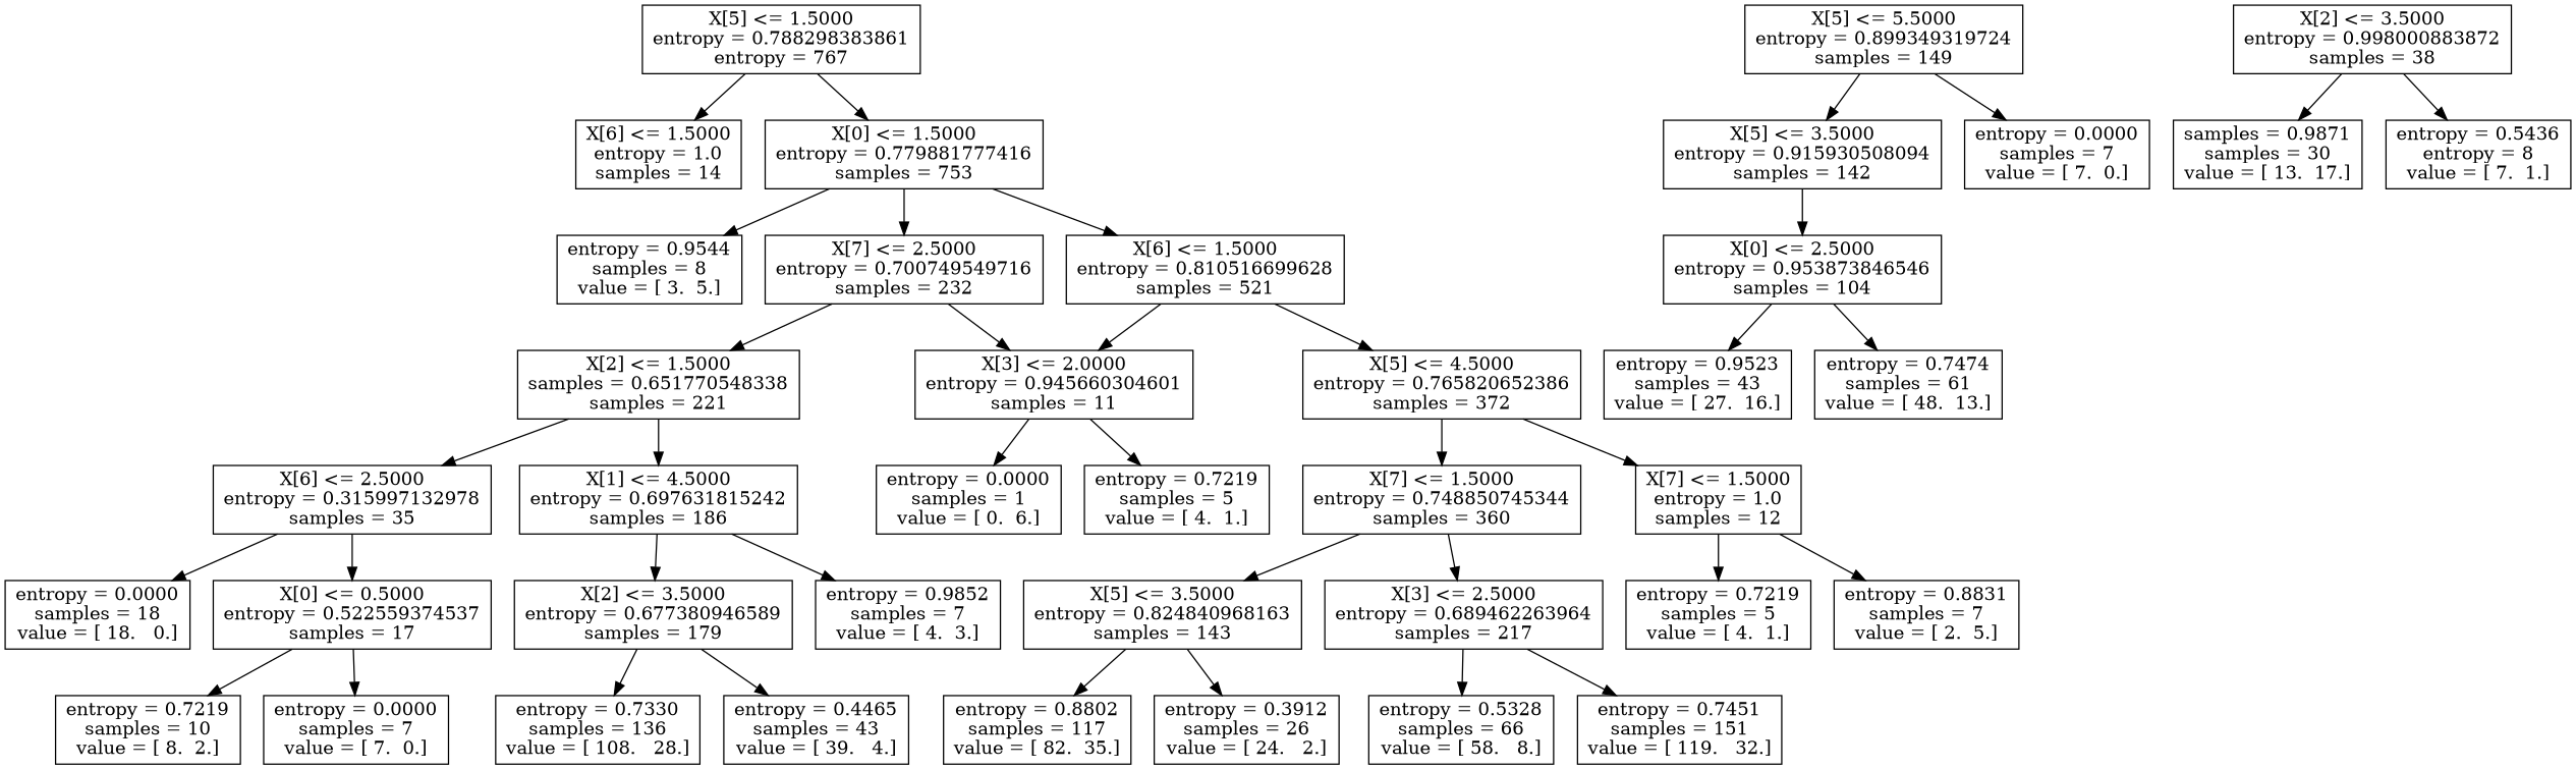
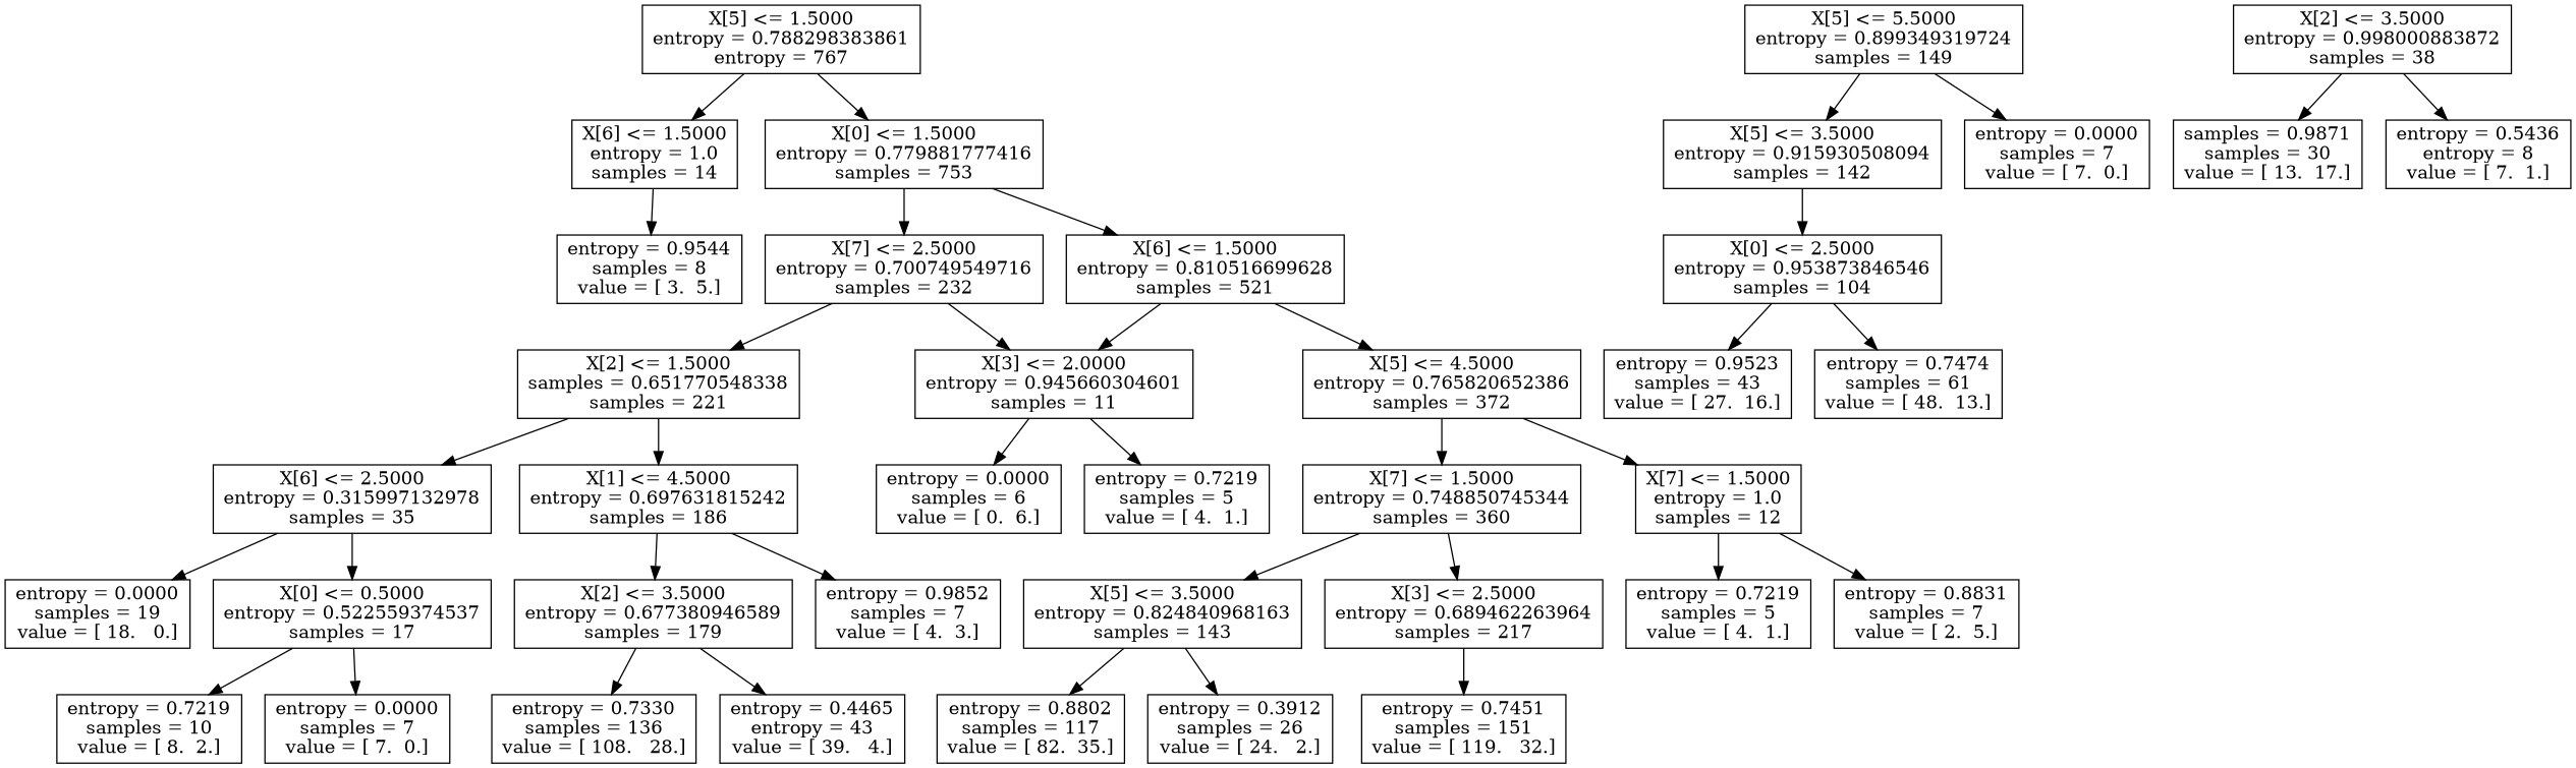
  digraph {
    node [shape=box]
    n1 [label="X[5] <= 1.5000\nentropy = 0.788298383861\nentropy = 767"]
    n2 [label="X[6] <= 1.5000\nentropy = 1.0\nsamples = 14"]
    n3 [label="X[0] <= 1.5000\nentropy = 0.779881777416\nsamples = 753"]
    n4 [label="entropy = 0.9544\nsamples = 8\nvalue = [ 3.  5.]"]
    n5 [label="X[7] <= 2.5000\nentropy = 0.700749549716\nsamples = 232"]
    n6 [label="X[6] <= 1.5000\nentropy = 0.810516699628\nsamples = 521"]
    n7 [label="X[2] <= 1.5000\nsamples = 0.651770548338\nsamples = 221"]
    n8 [label="X[3] <= 2.0000\nentropy = 0.945660304601\nsamples = 11"]
    n9 [label="X[5] <= 4.5000\nentropy = 0.765820652386\nsamples = 372"]
    n10 [label="X[6] <= 2.5000\nentropy = 0.315997132978\nsamples = 35"]
    n11 [label="X[1] <= 4.5000\nentropy = 0.697631815242\nsamples = 186"]
-   n12 [label="entropy = 0.0000\nsamples = 1\nvalue = [ 0.  6.]"]
+   n12 [label="entropy = 0.0000\nsamples = 6\nvalue = [ 0.  6.]"]
    n13 [label="entropy = 0.7219\nsamples = 5\nvalue = [ 4.  1.]"]
-   n14 [label="entropy = 0.0000\nsamples = 18\nvalue = [ 18.   0.]"]
+   n14 [label="entropy = 0.0000\nsamples = 19\nvalue = [ 18.   0.]"]
    n15 [label="X[0] <= 0.5000\nentropy = 0.522559374537\nsamples = 17"]
    n16 [label="X[2] <= 3.5000\nentropy = 0.677380946589\nsamples = 179"]
    n17 [label="entropy = 0.9852\nsamples = 7\nvalue = [ 4.  3.]"]
    n18 [label="entropy = 0.7219\nsamples = 10\nvalue = [ 8.  2.]"]
    n19 [label="entropy = 0.0000\nsamples = 7\nvalue = [ 7.  0.]"]
    n20 [label="entropy = 0.7330\nsamples = 136\nvalue = [ 108.   28.]"]
-   n21 [label="entropy = 0.4465\nsamples = 43\nvalue = [ 39.   4.]"]
+   n21 [label="entropy = 0.4465\nentropy = 43\nvalue = [ 39.   4.]"]
    n22 [label="X[5] <= 5.5000\nentropy = 0.899349319724\nsamples = 149"]
    n23 [label="X[5] <= 3.5000\nentropy = 0.915930508094\nsamples = 142"]
    n24 [label="entropy = 0.0000\nsamples = 7\nvalue = [ 7.  0.]"]
    n25 [label="X[7] <= 1.5000\nentropy = 0.748850745344\nsamples = 360"]
    n26 [label="X[7] <= 1.5000\nentropy = 1.0\nsamples = 12"]
    n27 [label="X[0] <= 2.5000\nentropy = 0.953873846546\nsamples = 104"]
    n28 [label="entropy = 0.9523\nsamples = 43\nvalue = [ 27.  16.]"]
    n29 [label="entropy = 0.7474\nsamples = 61\nvalue = [ 48.  13.]"]
    n30 [label="X[2] <= 3.5000\nentropy = 0.998000883872\nsamples = 38"]
    n31 [label="samples = 0.9871\nsamples = 30\nvalue = [ 13.  17.]"]
    n32 [label="entropy = 0.5436\nentropy = 8\nvalue = [ 7.  1.]"]
    n33 [label="X[5] <= 3.5000\nentropy = 0.824840968163\nsamples = 143"]
    n34 [label="X[3] <= 2.5000\nentropy = 0.689462263964\nsamples = 217"]
    n35 [label="entropy = 0.7219\nsamples = 5\nvalue = [ 4.  1.]"]
    n36 [label="entropy = 0.8831\nsamples = 7\nvalue = [ 2.  5.]"]
    n37 [label="entropy = 0.8802\nsamples = 117\nvalue = [ 82.  35.]"]
    n38 [label="entropy = 0.3912\nsamples = 26\nvalue = [ 24.   2.]"]
-   n39 [label="entropy = 0.5328\nsamples = 66\nvalue = [ 58.   8.]"]
    n40 [label="entropy = 0.7451\nsamples = 151\nvalue = [ 119.   32.]"]
    n1 -> n2
    n1 -> n3
-   n3 -> n4
+   n2 -> n4
    n3 -> n5
    n3 -> n6
    n5 -> n7
    n5 -> n8
    n6 -> n8
    n6 -> n9
    n7 -> n10
    n7 -> n11
    n8 -> n12
    n8 -> n13
    n9 -> n25
    n9 -> n26
    n10 -> n14
    n10 -> n15
    n11 -> n16
    n11 -> n17
    n15 -> n18
    n15 -> n19
    n16 -> n20
    n16 -> n21
    n22 -> n23
    n22 -> n24
    n23 -> n27
    n25 -> n33
    n25 -> n34
    n26 -> n35
    n26 -> n36
    n27 -> n28
    n27 -> n29
    n30 -> n31
    n30 -> n32
    n33 -> n37
    n33 -> n38
-   n34 -> n39
    n34 -> n40
  }
